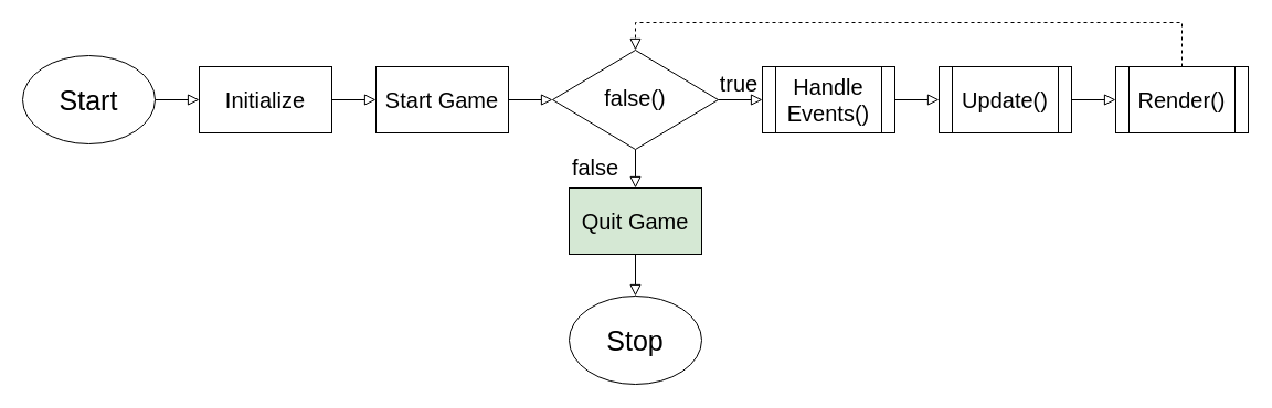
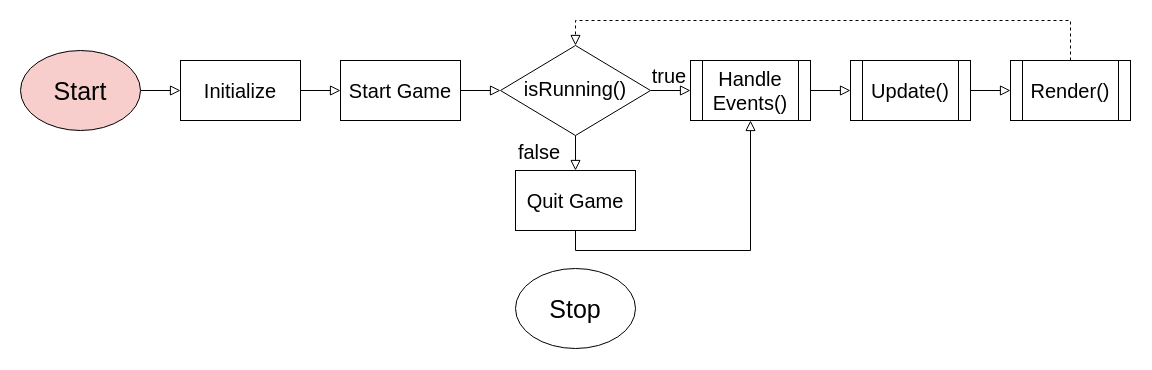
  <mxCell id="0" />
  <mxCell id="1" parent="0" />
  <mxCell id="2" value="" style="edgeStyle=orthogonalEdgeStyle;rounded=0;orthogonalLoop=1;jettySize=auto;html=1;endArrow=block;endFill=0;endSize=8;" edge="1" parent="1" source="4" target="17"><mxGeometry relative="1" as="geometry" /></mxCell>
  <mxCell id="3" style="edgeStyle=orthogonalEdgeStyle;rounded=0;orthogonalLoop=1;jettySize=auto;html=1;exitX=0.5;exitY=1;exitDx=0;exitDy=0;entryX=0.5;entryY=0;entryDx=0;entryDy=0;endArrow=block;endFill=0;endSize=8;" edge="1" parent="1" source="4" target="13"><mxGeometry relative="1" as="geometry" /></mxCell>
- <mxCell id="4" value="&lt;font style=&quot;font-size: 20px&quot;&gt;false()&lt;/font&gt;" style="rhombus;whiteSpace=wrap;html=1;shadow=0;fontFamily=Helvetica;fontSize=12;align=center;strokeWidth=1;spacing=6;spacingTop=-4;" parent="1" vertex="1"><mxGeometry x="500" y="45" width="150" height="90" as="geometry" /></mxCell>
+ <mxCell id="4" value="&lt;font style=&quot;font-size: 20px&quot;&gt;isRunning()&lt;/font&gt;" style="rhombus;whiteSpace=wrap;html=1;shadow=0;fontFamily=Helvetica;fontSize=12;align=center;strokeWidth=1;spacing=6;spacingTop=-4;" parent="1" vertex="1"><mxGeometry x="500" y="45" width="150" height="90" as="geometry" /></mxCell>
  <mxCell id="5" value="" style="edgeStyle=orthogonalEdgeStyle;rounded=0;orthogonalLoop=1;jettySize=auto;html=1;endArrow=block;endFill=0;endSize=8;" edge="1" parent="1" source="6" target="8"><mxGeometry relative="1" as="geometry" /></mxCell>
- <mxCell id="6" value="&lt;font style=&quot;font-size: 25px&quot;&gt;Start&lt;/font&gt;" style="ellipse;whiteSpace=wrap;html=1;" parent="1" vertex="1"><mxGeometry x="20" y="50" width="120" height="80" as="geometry" /></mxCell>
+ <mxCell id="6" value="&lt;font style=&quot;font-size: 25px&quot;&gt;Start&lt;/font&gt;" style="ellipse;whiteSpace=wrap;html=1;fillColor=#f8cecc;" parent="1" vertex="1"><mxGeometry x="20" y="50" width="120" height="80" as="geometry" /></mxCell>
  <mxCell id="7" value="" style="edgeStyle=orthogonalEdgeStyle;rounded=0;orthogonalLoop=1;jettySize=auto;html=1;endArrow=block;endFill=0;endSize=8;" edge="1" parent="1" source="8" target="10"><mxGeometry relative="1" as="geometry" /></mxCell>
  <mxCell id="8" value="Initialize" style="rounded=0;whiteSpace=wrap;html=1;fontSize=20;" parent="1" vertex="1"><mxGeometry x="180" y="60" width="120" height="60" as="geometry" /></mxCell>
  <mxCell id="9" style="edgeStyle=orthogonalEdgeStyle;rounded=0;orthogonalLoop=1;jettySize=auto;html=1;exitX=1;exitY=0.5;exitDx=0;exitDy=0;entryX=0;entryY=0.5;entryDx=0;entryDy=0;endArrow=block;endFill=0;endSize=8;" edge="1" parent="1" source="10" target="4"><mxGeometry relative="1" as="geometry" /></mxCell>
  <mxCell id="10" value="Start Game" style="rounded=0;whiteSpace=wrap;html=1;fontSize=20;" parent="1" vertex="1"><mxGeometry x="340" y="60" width="120" height="60" as="geometry" /></mxCell>
  <mxCell id="11" value="true" style="text;html=1;strokeColor=none;fillColor=none;align=center;verticalAlign=middle;whiteSpace=wrap;rounded=0;fontSize=20;" parent="1" vertex="1"><mxGeometry x="649" y="65" width="40" height="20" as="geometry" /></mxCell>
- <mxCell id="12" style="edgeStyle=orthogonalEdgeStyle;rounded=0;orthogonalLoop=1;jettySize=auto;html=1;exitX=0.5;exitY=1;exitDx=0;exitDy=0;entryX=0.5;entryY=0;entryDx=0;entryDy=0;endArrow=block;endFill=0;endSize=8;" edge="1" parent="1" source="13" target="14"><mxGeometry relative="1" as="geometry" /></mxCell>
- <mxCell id="13" value="Quit Game" style="rounded=0;whiteSpace=wrap;html=1;fontSize=20;fillColor=#d5e8d4;" parent="1" vertex="1"><mxGeometry x="515" y="170" width="120" height="60" as="geometry" /></mxCell>
+ <mxCell id="12" style="edgeStyle=orthogonalEdgeStyle;rounded=0;orthogonalLoop=1;jettySize=auto;html=1;exitX=0.5;exitY=1;exitDx=0;exitDy=0;endArrow=block;endFill=0;endSize=8;" edge="1" parent="1" source="13" target="17"><mxGeometry relative="1" as="geometry" /></mxCell>
+ <mxCell id="13" value="Quit Game" style="rounded=0;whiteSpace=wrap;html=1;fontSize=20;" parent="1" vertex="1"><mxGeometry x="515" y="170" width="120" height="60" as="geometry" /></mxCell>
  <mxCell id="14" value="&lt;font style=&quot;font-size: 25px&quot;&gt;Stop&lt;/font&gt;" style="ellipse;whiteSpace=wrap;html=1;" parent="1" vertex="1"><mxGeometry x="515" y="268" width="120" height="80" as="geometry" /></mxCell>
  <mxCell id="15" value="&lt;font style=&quot;font-size: 20px&quot;&gt;false&lt;/font&gt;" style="text;html=1;strokeColor=none;fillColor=none;align=center;verticalAlign=middle;whiteSpace=wrap;rounded=0;" vertex="1" parent="1"><mxGeometry x="519" y="141" width="40" height="20" as="geometry" /></mxCell>
  <mxCell id="16" value="" style="edgeStyle=orthogonalEdgeStyle;rounded=0;orthogonalLoop=1;jettySize=auto;html=1;endArrow=block;endFill=0;endSize=8;" edge="1" parent="1" source="17" target="19"><mxGeometry relative="1" as="geometry" /></mxCell>
  <mxCell id="17" value="&lt;span style=&quot;font-size: 20px&quot;&gt;Handle&lt;br&gt;&lt;/span&gt;&lt;span style=&quot;font-size: 20px&quot;&gt;Events()&lt;/span&gt;" style="shape=process;whiteSpace=wrap;html=1;backgroundOutline=1;" vertex="1" parent="1"><mxGeometry x="690" y="60" width="120" height="60" as="geometry" /></mxCell>
  <mxCell id="18" value="" style="edgeStyle=orthogonalEdgeStyle;rounded=0;orthogonalLoop=1;jettySize=auto;html=1;endArrow=block;endFill=0;endSize=8;" edge="1" parent="1" source="19" target="21"><mxGeometry relative="1" as="geometry" /></mxCell>
  <mxCell id="19" value="&lt;span style=&quot;font-size: 20px&quot;&gt;Update()&lt;/span&gt;" style="shape=process;whiteSpace=wrap;html=1;backgroundOutline=1;" vertex="1" parent="1"><mxGeometry x="850" y="60" width="120" height="60" as="geometry" /></mxCell>
  <mxCell id="20" style="edgeStyle=orthogonalEdgeStyle;rounded=0;orthogonalLoop=1;jettySize=auto;html=1;exitX=0.5;exitY=0;exitDx=0;exitDy=0;entryX=0.5;entryY=0;entryDx=0;entryDy=0;endArrow=block;endFill=0;endSize=8;dashed=1;" edge="1" parent="1" source="21" target="4"><mxGeometry relative="1" as="geometry"><Array as="points"><mxPoint x="1070" y="20" /><mxPoint x="575" y="20" /></Array></mxGeometry></mxCell>
  <mxCell id="21" value="&lt;span style=&quot;font-size: 20px&quot;&gt;Render()&lt;/span&gt;" style="shape=process;whiteSpace=wrap;html=1;backgroundOutline=1;" vertex="1" parent="1"><mxGeometry x="1010" y="60" width="120" height="60" as="geometry" /></mxCell>
